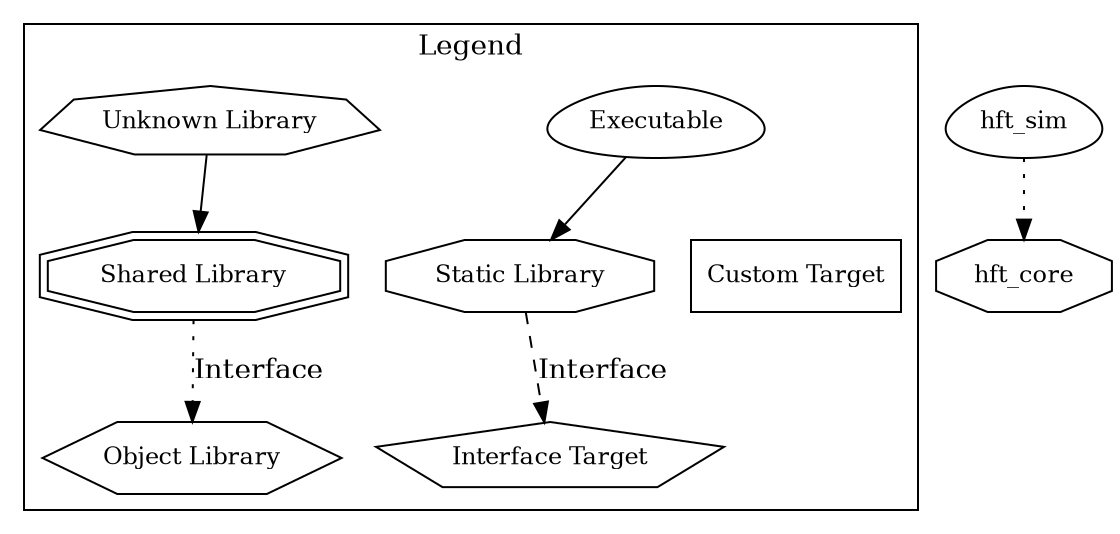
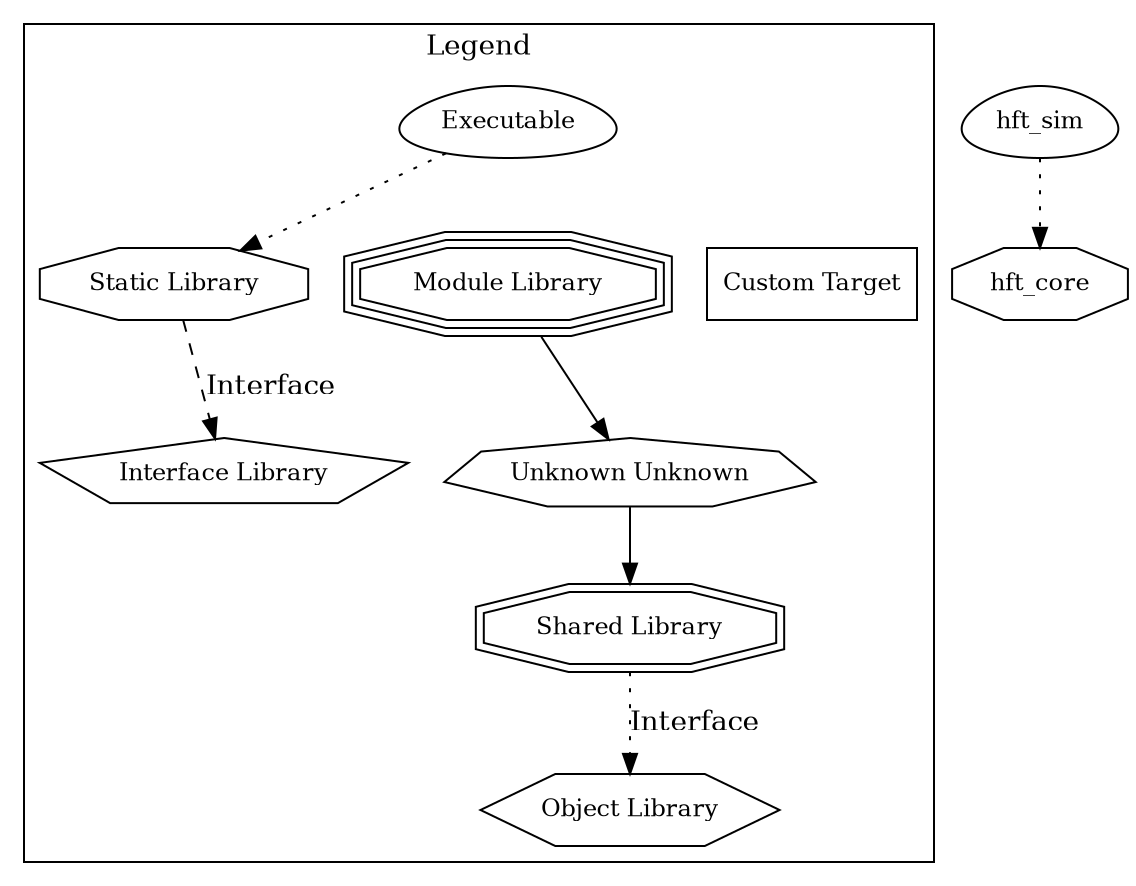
  digraph {
    node [fontsize=12 shape=egg]
    edge [style=solid]
    n1 [label=Executable]
    n2 [label="Static Library" shape=octagon]
    n3 [label="Shared Library" shape=doubleoctagon]
+   n4 [label="Module Library" shape=tripleoctagon]
    n5 [label="Custom Target" shape=box]
-   n6 [label="Interface Target" shape=pentagon]
+   n6 [label="Interface Library" shape=pentagon]
    n7 [label="Object Library" shape=hexagon]
-   n8 [label="Unknown Library" shape=septagon]
+   n8 [label="Unknown Unknown" shape=septagon]
    n9 [label=hft_core shape=octagon]
    n10 [label=hft_sim]
    subgraph cluster_1 {
      color=black
      label=Legend
      n1
      n2
      n3
+     n4
      n5
      n6
      n7
      n8
    }
-   n1 -> n2
+   n1 -> n2 [style=dotted]
+   n1 -> n4 [style=invis]
    n1 -> n5 [style=invis]
    n2 -> n6 [label=Interface style=dashed]
    n3 -> n7 [label=Interface style=dotted]
+   n4 -> n8
    n8 -> n3
    n10 -> n9 [style=dotted]
  }
